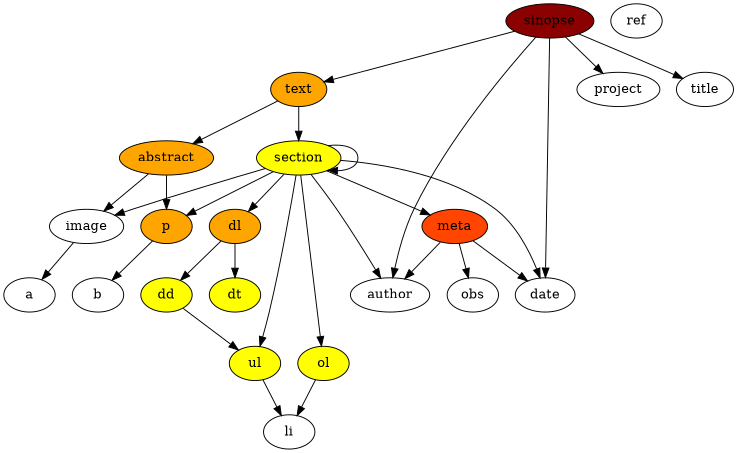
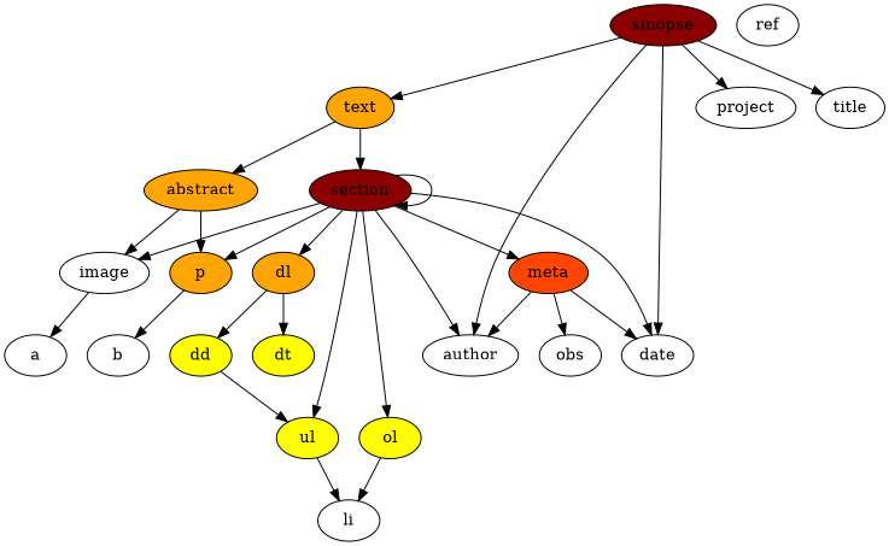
  digraph {
    node [fillcolor=white style=filled]
    abstract [fillcolor=orange]
    image
    p [fillcolor=orange]
    a
    b
    dd [fillcolor=yellow]
    ul [fillcolor=yellow]
    li
    dl [fillcolor=orange]
    dt [fillcolor=yellow]
    meta [fillcolor=orangered]
    author
    date
    obs
    ol [fillcolor=yellow]
    ref
-   section [fillcolor=yellow]
+   section [fillcolor=red4]
    sinopse [fillcolor=red4]
    project
    text [fillcolor=orange]
    title
    abstract -> image
    abstract -> p
    image -> a
    p -> b
    dd -> ul
    ul -> li
    dl -> dd
    dl -> dt
    meta -> author
    meta -> date
    meta -> obs
    ol -> li
    section -> image
    section -> p
    section -> ul
    section -> dl
    section -> meta
    section -> author
    section -> date
    section -> ol
    section -> section
    sinopse -> author
    sinopse -> date
    sinopse -> project
    sinopse -> text
    sinopse -> title
    text -> abstract
    text -> section
  }
